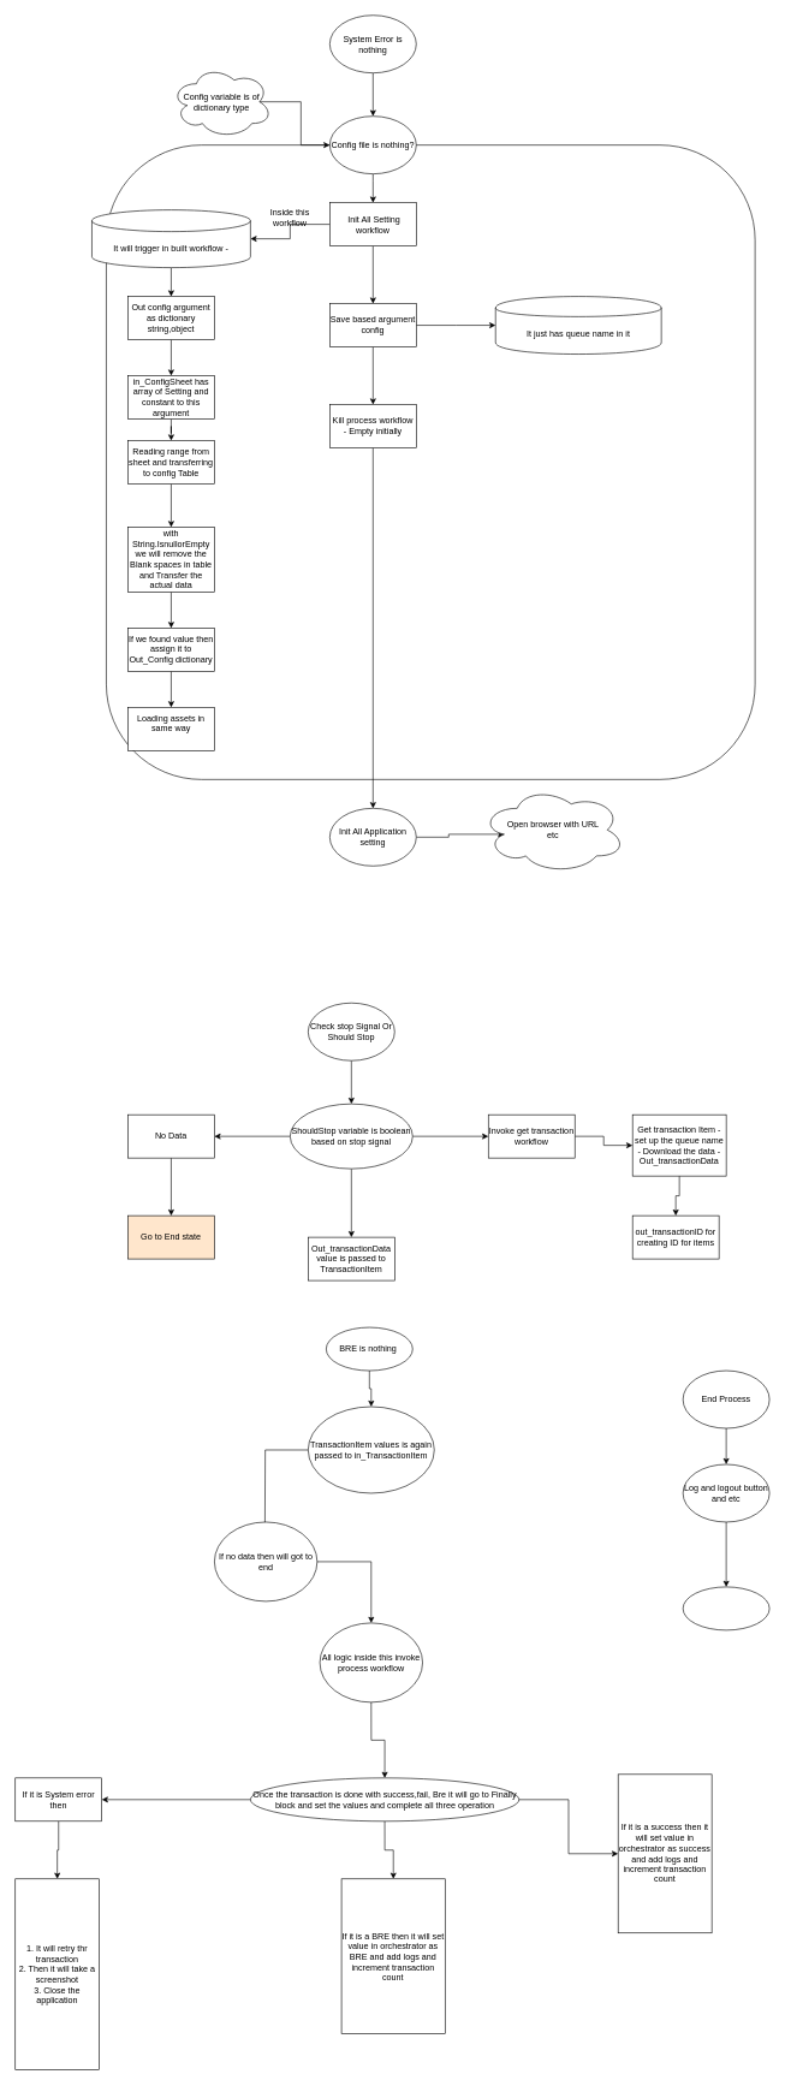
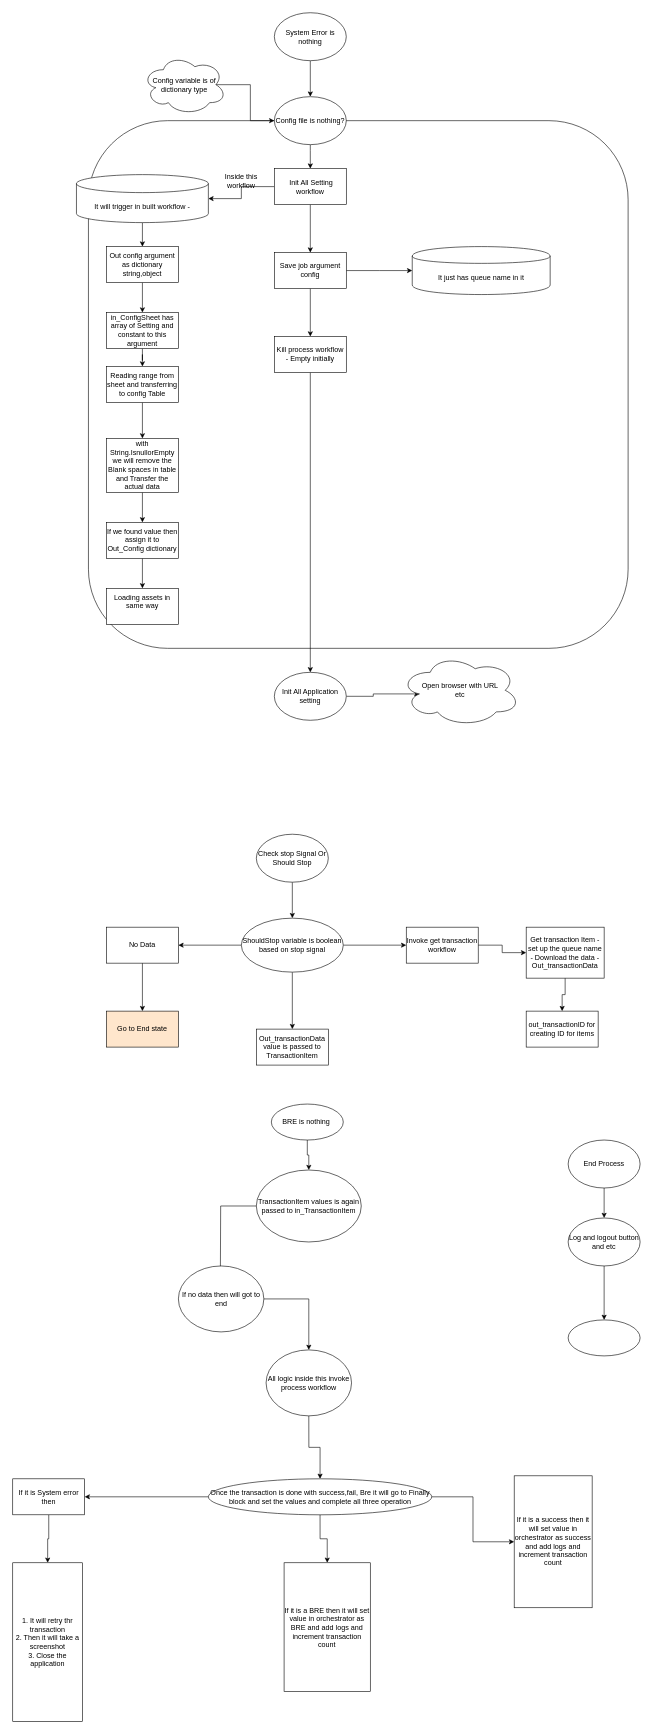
  <mxCell id="0" />
  <mxCell id="1" parent="0" />
  <mxCell id="2" value="" style="rounded=1;whiteSpace=wrap;html=1;" vertex="1" parent="1"><mxGeometry x="147" y="200" width="900" height="880" as="geometry" /></mxCell>
  <mxCell id="3" value="" style="edgeStyle=orthogonalEdgeStyle;rounded=0;orthogonalLoop=1;jettySize=auto;html=1;entryX=0.5;entryY=0;entryDx=0;entryDy=0;" edge="1" parent="1"><mxGeometry relative="1" as="geometry"><mxPoint x="517" y="100" as="sourcePoint" /><mxPoint x="517" y="160" as="targetPoint" /></mxGeometry></mxCell>
  <mxCell id="4" value="" style="edgeStyle=orthogonalEdgeStyle;rounded=0;orthogonalLoop=1;jettySize=auto;html=1;" edge="1" parent="1" source="6" target="10"><mxGeometry relative="1" as="geometry" /></mxCell>
  <mxCell id="5" value="" style="edgeStyle=orthogonalEdgeStyle;rounded=0;orthogonalLoop=1;jettySize=auto;html=1;" edge="1" parent="1" source="6" target="25"><mxGeometry relative="1" as="geometry" /></mxCell>
  <mxCell id="6" value="&amp;nbsp;Init All Setting workflow" style="rounded=0;whiteSpace=wrap;html=1;" vertex="1" parent="1"><mxGeometry x="457" y="280" width="120" height="60" as="geometry" /></mxCell>
  <mxCell id="7" style="edgeStyle=orthogonalEdgeStyle;rounded=0;orthogonalLoop=1;jettySize=auto;html=1;entryX=0;entryY=0.5;entryDx=0;entryDy=0;exitX=0.875;exitY=0.5;exitDx=0;exitDy=0;exitPerimeter=0;" edge="1" parent="1" source="8" target="34"><mxGeometry relative="1" as="geometry"><mxPoint x="462" y="200" as="targetPoint" /></mxGeometry></mxCell>
  <mxCell id="8" value="Config variable is of dictionary type" style="ellipse;shape=cloud;whiteSpace=wrap;html=1;" vertex="1" parent="1"><mxGeometry x="237" y="90" width="140" height="100" as="geometry" /></mxCell>
  <mxCell id="9" value="" style="edgeStyle=orthogonalEdgeStyle;rounded=0;orthogonalLoop=1;jettySize=auto;html=1;" edge="1" parent="1" source="10" target="12"><mxGeometry relative="1" as="geometry" /></mxCell>
  <mxCell id="10" value="It will trigger in built workflow -" style="shape=cylinder3;whiteSpace=wrap;html=1;boundedLbl=1;backgroundOutline=1;size=15;" vertex="1" parent="1"><mxGeometry y="290" width="220" height="80" as="geometry" x="127" /></mxCell>
  <mxCell id="11" value="" style="edgeStyle=orthogonalEdgeStyle;rounded=0;orthogonalLoop=1;jettySize=auto;html=1;" edge="1" parent="1" source="12" target="15"><mxGeometry relative="1" as="geometry" /></mxCell>
  <mxCell id="12" value="Out config argument as dictionary string,object" style="whiteSpace=wrap;html=1;" vertex="1" parent="1"><mxGeometry x="177" y="410" width="120" height="60" as="geometry" /></mxCell>
  <mxCell id="13" value="Inside this workflow&lt;br&gt;" style="text;html=1;strokeColor=none;fillColor=none;align=center;verticalAlign=middle;whiteSpace=wrap;rounded=0;" vertex="1" parent="1"><mxGeometry x="357" y="290" width="90" height="20" as="geometry" /></mxCell>
  <mxCell id="14" value="" style="edgeStyle=orthogonalEdgeStyle;rounded=0;orthogonalLoop=1;jettySize=auto;html=1;" edge="1" parent="1" source="15" target="17"><mxGeometry relative="1" as="geometry" /></mxCell>
  <mxCell id="15" value="in_ConfigSheet has array of Setting and constant to this argument" style="whiteSpace=wrap;html=1;" vertex="1" parent="1"><mxGeometry x="177" y="520" width="120" height="60" as="geometry" /></mxCell>
  <mxCell id="16" value="" style="edgeStyle=orthogonalEdgeStyle;rounded=0;orthogonalLoop=1;jettySize=auto;html=1;" edge="1" parent="1" source="17" target="19"><mxGeometry relative="1" as="geometry" /></mxCell>
  <mxCell id="17" value="Reading range from sheet and transferring to config Table&lt;br&gt;" style="whiteSpace=wrap;html=1;" vertex="1" parent="1"><mxGeometry x="177" y="610" width="120" height="60" as="geometry" /></mxCell>
  <mxCell id="18" value="" style="edgeStyle=orthogonalEdgeStyle;rounded=0;orthogonalLoop=1;jettySize=auto;html=1;" edge="1" parent="1" source="19" target="21"><mxGeometry relative="1" as="geometry" /></mxCell>
  <mxCell id="19" value="with String.IsnullorEmpty we will remove the Blank spaces in table and Transfer the actual data&lt;br&gt;" style="whiteSpace=wrap;html=1;" vertex="1" parent="1"><mxGeometry x="177" y="730" width="120" height="90" as="geometry" /></mxCell>
  <mxCell id="20" value="" style="edgeStyle=orthogonalEdgeStyle;rounded=0;orthogonalLoop=1;jettySize=auto;html=1;" edge="1" parent="1" source="21" target="22"><mxGeometry relative="1" as="geometry" /></mxCell>
  <mxCell id="21" value="If we found value then assign it to Out_Config dictionary&lt;br&gt;" style="whiteSpace=wrap;html=1;" vertex="1" parent="1"><mxGeometry x="177" y="870" width="120" height="60" as="geometry" /></mxCell>
  <mxCell id="22" value="Loading assets in same way&lt;br&gt;&lt;br&gt;" style="whiteSpace=wrap;html=1;" vertex="1" parent="1"><mxGeometry x="177" y="980" width="120" height="60" as="geometry" /></mxCell>
  <mxCell id="23" value="" style="edgeStyle=orthogonalEdgeStyle;rounded=0;orthogonalLoop=1;jettySize=auto;html=1;" edge="1" parent="1" source="25"><mxGeometry relative="1" as="geometry"><mxPoint x="687" y="450" as="targetPoint" /></mxGeometry></mxCell>
  <mxCell id="24" value="" style="edgeStyle=orthogonalEdgeStyle;rounded=0;orthogonalLoop=1;jettySize=auto;html=1;" edge="1" parent="1" source="25" target="28"><mxGeometry relative="1" as="geometry" /></mxCell>
- <mxCell id="25" value="Save based argument config" style="whiteSpace=wrap;html=1;rounded=0;" vertex="1" parent="1"><mxGeometry x="457" y="420" width="120" height="60" as="geometry" /></mxCell>
+ <mxCell id="25" value="Save job argument config" style="whiteSpace=wrap;html=1;rounded=0;" vertex="1" parent="1"><mxGeometry x="457" y="420" width="120" height="60" as="geometry" /></mxCell>
  <mxCell id="26" value="It just has queue name in it&lt;br&gt;" style="shape=cylinder;whiteSpace=wrap;html=1;boundedLbl=1;backgroundOutline=1;" vertex="1" parent="1"><mxGeometry x="687" y="410" width="230" height="80" as="geometry" /></mxCell>
  <mxCell id="27" value="" style="edgeStyle=orthogonalEdgeStyle;rounded=0;orthogonalLoop=1;jettySize=auto;html=1;" edge="1" parent="1" source="28" target="30"><mxGeometry relative="1" as="geometry" /></mxCell>
  <mxCell id="28" value="Kill process workflow - Empty initially&lt;br&gt;" style="whiteSpace=wrap;html=1;rounded=0;" vertex="1" parent="1"><mxGeometry x="457" y="560" width="120" height="60" as="geometry" /></mxCell>
  <mxCell id="29" style="edgeStyle=orthogonalEdgeStyle;rounded=0;orthogonalLoop=1;jettySize=auto;html=1;entryX=0.16;entryY=0.55;entryDx=0;entryDy=0;entryPerimeter=0;" edge="1" parent="1" source="30" target="31"><mxGeometry relative="1" as="geometry" /></mxCell>
  <mxCell id="30" value="Init All Application setting&lt;br&gt;" style="ellipse;whiteSpace=wrap;html=1;" vertex="1" parent="1"><mxGeometry x="457" y="1120" width="120" height="80" as="geometry" /></mxCell>
  <mxCell id="31" value="Open browser with URL &lt;br&gt;etc" style="ellipse;shape=cloud;whiteSpace=wrap;html=1;" vertex="1" parent="1"><mxGeometry x="667" y="1090" width="200" height="120" as="geometry" /></mxCell>
  <mxCell id="32" value="System Error is nothing" style="ellipse;whiteSpace=wrap;html=1;" vertex="1" parent="1"><mxGeometry x="457" y="20" width="120" height="80" as="geometry" /></mxCell>
  <mxCell id="33" value="" style="edgeStyle=orthogonalEdgeStyle;rounded=0;orthogonalLoop=1;jettySize=auto;html=1;" edge="1" parent="1" source="34" target="6"><mxGeometry relative="1" as="geometry"><Array as="points"><mxPoint x="517" y="250" /><mxPoint x="517" y="250" /></Array></mxGeometry></mxCell>
  <mxCell id="34" value="Config file is nothing?" style="ellipse;whiteSpace=wrap;html=1;" vertex="1" parent="1"><mxGeometry x="457" y="160" width="120" height="80" as="geometry" /></mxCell>
  <mxCell id="35" value="" style="edgeStyle=orthogonalEdgeStyle;rounded=0;orthogonalLoop=1;jettySize=auto;html=1;" edge="1" parent="1" source="36" target="40"><mxGeometry relative="1" as="geometry" /></mxCell>
  <mxCell id="36" value="Check stop Signal Or Should Stop" style="ellipse;whiteSpace=wrap;html=1;" vertex="1" parent="1"><mxGeometry x="427" y="1390" width="120" height="80" as="geometry" /></mxCell>
  <mxCell id="37" value="" style="edgeStyle=orthogonalEdgeStyle;rounded=0;orthogonalLoop=1;jettySize=auto;html=1;" edge="1" parent="1" source="40" target="42"><mxGeometry relative="1" as="geometry" /></mxCell>
  <mxCell id="38" value="" style="edgeStyle=orthogonalEdgeStyle;rounded=0;orthogonalLoop=1;jettySize=auto;html=1;" edge="1" parent="1" source="40" target="45"><mxGeometry relative="1" as="geometry" /></mxCell>
  <mxCell id="39" value="" style="edgeStyle=orthogonalEdgeStyle;rounded=0;orthogonalLoop=1;jettySize=auto;html=1;" edge="1" parent="1" source="40" target="51"><mxGeometry relative="1" as="geometry" /></mxCell>
  <mxCell id="40" value="ShouldStop variable is boolean based on stop signal" style="ellipse;whiteSpace=wrap;html=1;" vertex="1" parent="1"><mxGeometry x="402" y="1530" width="170" height="90" as="geometry" /></mxCell>
  <mxCell id="41" value="" style="edgeStyle=orthogonalEdgeStyle;rounded=0;orthogonalLoop=1;jettySize=auto;html=1;" edge="1" parent="1" source="42" target="43"><mxGeometry relative="1" as="geometry" /></mxCell>
  <mxCell id="42" value="No Data" style="whiteSpace=wrap;html=1;" vertex="1" parent="1"><mxGeometry x="177" y="1545" width="120" height="60" as="geometry" /></mxCell>
  <mxCell id="43" value="Go to End state" style="whiteSpace=wrap;html=1;fillColor=#ffe6cc;" vertex="1" parent="1"><mxGeometry x="177" y="1685" width="120" height="60" as="geometry" /></mxCell>
  <mxCell id="44" value="" style="edgeStyle=orthogonalEdgeStyle;rounded=0;orthogonalLoop=1;jettySize=auto;html=1;" edge="1" parent="1" source="45" target="47"><mxGeometry relative="1" as="geometry" /></mxCell>
  <mxCell id="45" value="Invoke get transaction workflow&lt;br&gt;" style="whiteSpace=wrap;html=1;" vertex="1" parent="1"><mxGeometry x="677" y="1545" width="120" height="60" as="geometry" /></mxCell>
  <mxCell id="46" value="" style="edgeStyle=orthogonalEdgeStyle;rounded=0;orthogonalLoop=1;jettySize=auto;html=1;" edge="1" parent="1" source="47" target="48"><mxGeometry relative="1" as="geometry" /></mxCell>
  <mxCell id="47" value="Get transaction Item - set up the queue name - Download the data - Out_transactionData&lt;br&gt;" style="whiteSpace=wrap;html=1;" vertex="1" parent="1"><mxGeometry x="877" y="1545" width="130" height="85" as="geometry" /></mxCell>
  <mxCell id="48" value="out_transactionID for creating ID for items&lt;br&gt;" style="whiteSpace=wrap;html=1;" vertex="1" parent="1"><mxGeometry x="877" y="1685" width="120" height="60" as="geometry" /></mxCell>
  <mxCell id="49" value="" style="edgeStyle=orthogonalEdgeStyle;rounded=0;orthogonalLoop=1;jettySize=auto;html=1;" edge="1" parent="1" source="50"><mxGeometry relative="1" as="geometry"><mxPoint x="367" y="2130" as="targetPoint" /></mxGeometry></mxCell>
  <mxCell id="50" value="TransactionItem values is again passed to in_TransactionItem&lt;br&gt;" style="ellipse;whiteSpace=wrap;html=1;" vertex="1" parent="1"><mxGeometry x="427" y="1950" width="175" height="120" as="geometry" /></mxCell>
  <mxCell id="51" value="Out_transactionData value is passed to TransactionItem" style="whiteSpace=wrap;html=1;" vertex="1" parent="1"><mxGeometry x="427" y="1715" width="120" height="60" as="geometry" /></mxCell>
  <mxCell id="52" value="" style="edgeStyle=orthogonalEdgeStyle;rounded=0;orthogonalLoop=1;jettySize=auto;html=1;" edge="1" parent="1" source="53" target="66"><mxGeometry relative="1" as="geometry" /></mxCell>
  <mxCell id="53" value="All logic inside this invoke process workflow&lt;br&gt;" style="ellipse;whiteSpace=wrap;html=1;" vertex="1" parent="1"><mxGeometry x="443.25" y="2250" width="142.5" height="110" as="geometry" /></mxCell>
  <mxCell id="54" style="edgeStyle=orthogonalEdgeStyle;rounded=0;orthogonalLoop=1;jettySize=auto;html=1;entryX=0.5;entryY=0;entryDx=0;entryDy=0;" edge="1" parent="1" source="55" target="50"><mxGeometry relative="1" as="geometry" /></mxCell>
  <mxCell id="55" value="BRE is nothing&amp;nbsp;" style="ellipse;whiteSpace=wrap;html=1;" vertex="1" parent="1"><mxGeometry x="452" y="1840" width="120" height="60" as="geometry" /></mxCell>
  <mxCell id="56" style="edgeStyle=orthogonalEdgeStyle;rounded=0;orthogonalLoop=1;jettySize=auto;html=1;entryX=0.5;entryY=0;entryDx=0;entryDy=0;" edge="1" parent="1" source="57" target="53"><mxGeometry relative="1" as="geometry" /></mxCell>
  <mxCell id="57" value="If no data then will got to end" style="ellipse;whiteSpace=wrap;html=1;" vertex="1" parent="1"><mxGeometry x="297" y="2110" width="142.5" height="110" as="geometry" /></mxCell>
  <mxCell id="58" value="" style="edgeStyle=orthogonalEdgeStyle;rounded=0;orthogonalLoop=1;jettySize=auto;html=1;" edge="1" parent="1" source="59" target="61"><mxGeometry relative="1" as="geometry" /></mxCell>
  <mxCell id="59" value="End Process&lt;span style=&quot;color: rgba(0 , 0 , 0 , 0) ; font-family: monospace ; font-size: 0px&quot;&gt;%3CmxGraphModel%3E%3Croot%3E%3CmxCell%20id%3D%220%22%2F%3E%3CmxCell%20id%3D%221%22%20parent%3D%220%22%2F%3E%3CmxCell%20id%3D%222%22%20value%3D%22All%20logic%20inside%20this%20invoke%20process%20workflow%26lt%3Bbr%26gt%3B%22%20style%3D%22ellipse%3BwhiteSpace%3Dwrap%3Bhtml%3D1%3B%22%20vertex%3D%221%22%20parent%3D%221%22%3E%3CmxGeometry%20x%3D%22316.25%22%20y%3D%222370%22%20width%3D%22142.5%22%20height%3D%22110%22%20as%3D%22geometry%22%2F%3E%3C%2FmxCell%3E%3C%2Froot%3E%3C%2FmxGraphModel%3E&lt;/span&gt;" style="ellipse;whiteSpace=wrap;html=1;" vertex="1" parent="1"><mxGeometry x="947" y="1900" width="120" height="80" as="geometry" /></mxCell>
  <mxCell id="60" value="" style="edgeStyle=orthogonalEdgeStyle;rounded=0;orthogonalLoop=1;jettySize=auto;html=1;" edge="1" parent="1" source="61" target="62"><mxGeometry relative="1" as="geometry" /></mxCell>
  <mxCell id="61" value="Log and logout button and etc&lt;br&gt;" style="ellipse;whiteSpace=wrap;html=1;" vertex="1" parent="1"><mxGeometry x="947" y="2030" width="120" height="80" as="geometry" /></mxCell>
  <mxCell id="62" value="" style="ellipse;whiteSpace=wrap;html=1;" vertex="1" parent="1"><mxGeometry x="947" y="2200" width="120" height="60" as="geometry" /></mxCell>
  <mxCell id="63" value="" style="edgeStyle=orthogonalEdgeStyle;rounded=0;orthogonalLoop=1;jettySize=auto;html=1;" edge="1" parent="1" source="66" target="67"><mxGeometry relative="1" as="geometry" /></mxCell>
  <mxCell id="64" value="" style="edgeStyle=orthogonalEdgeStyle;rounded=0;orthogonalLoop=1;jettySize=auto;html=1;" edge="1" parent="1" source="66" target="68"><mxGeometry relative="1" as="geometry" /></mxCell>
  <mxCell id="65" value="" style="edgeStyle=orthogonalEdgeStyle;rounded=0;orthogonalLoop=1;jettySize=auto;html=1;" edge="1" parent="1" source="66" target="70"><mxGeometry relative="1" as="geometry" /></mxCell>
  <mxCell id="66" value="Once the transaction is done with success,fail, Bre it will go to Finally block and set the values and complete all three operation&lt;br&gt;" style="ellipse;whiteSpace=wrap;html=1;" vertex="1" parent="1"><mxGeometry x="347" y="2465" width="372.5" height="60" as="geometry" /></mxCell>
  <mxCell id="67" value="If it is a success then it will set value in orchestrator as success and add logs and increment transaction count&lt;br&gt;" style="whiteSpace=wrap;html=1;" vertex="1" parent="1"><mxGeometry x="857" y="2460" width="130" height="220" as="geometry" /></mxCell>
  <mxCell id="68" value="&lt;span&gt;If it is a BRE then it will set value in orchestrator as BRE and add logs and increment transaction count&lt;/span&gt;" style="whiteSpace=wrap;html=1;" vertex="1" parent="1"><mxGeometry x="473.25" y="2605" width="143.75" height="215" as="geometry" /></mxCell>
  <mxCell id="69" value="" style="edgeStyle=orthogonalEdgeStyle;rounded=0;orthogonalLoop=1;jettySize=auto;html=1;" edge="1" parent="1" source="70" target="71"><mxGeometry relative="1" as="geometry" /></mxCell>
  <mxCell id="70" value="If it is System error then&lt;br&gt;" style="whiteSpace=wrap;html=1;" vertex="1" parent="1"><mxGeometry x="20.75" y="2465" width="120" height="60" as="geometry" /></mxCell>
  <mxCell id="71" value="1. It will retry thr transaction&lt;br&gt;2. Then it will take a screenshot&lt;br&gt;3. Close the application" style="whiteSpace=wrap;html=1;" vertex="1" parent="1"><mxGeometry x="20.75" y="2605" width="116.25" height="265" as="geometry" /></mxCell>
